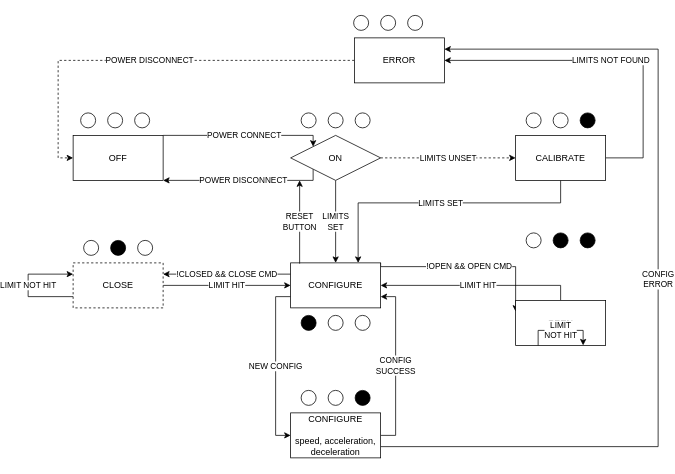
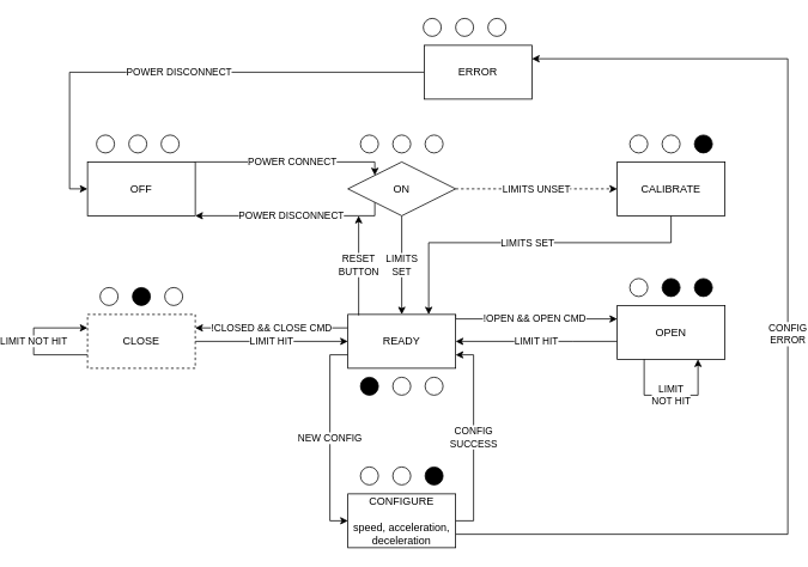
  <mxCell id="0" />
  <mxCell id="1" parent="0" />
  <mxCell id="2" value="POWER CONNECT" style="edgeStyle=orthogonalEdgeStyle;rounded=0;orthogonalLoop=1;jettySize=auto;html=1;exitX=1;exitY=0;exitDx=0;exitDy=0;entryX=0;entryY=0;entryDx=0;entryDy=0;" edge="1" parent="1" source="3" target="7"><mxGeometry relative="1" as="geometry"><Array as="points"><mxPoint x="310" y="180" /><mxPoint x="310" y="180" /></Array></mxGeometry></mxCell>
  <mxCell id="3" value="OFF" style="rounded=0;whiteSpace=wrap;html=1;" vertex="1" parent="1"><mxGeometry x="80" y="180" width="120" height="60" as="geometry" /></mxCell>
  <mxCell id="4" value="POWER DISCONNECT" style="edgeStyle=orthogonalEdgeStyle;rounded=0;orthogonalLoop=1;jettySize=auto;html=1;exitX=0;exitY=1;exitDx=0;exitDy=0;entryX=1;entryY=1;entryDx=0;entryDy=0;" edge="1" parent="1" source="7" target="3"><mxGeometry relative="1" as="geometry"><Array as="points"><mxPoint x="290" y="240" /><mxPoint x="290" y="240" /></Array></mxGeometry></mxCell>
  <mxCell id="5" value="LIMITS UNSET" style="edgeStyle=orthogonalEdgeStyle;rounded=0;orthogonalLoop=1;jettySize=auto;html=1;entryX=0;entryY=0.5;entryDx=0;entryDy=0;dashed=1;" edge="1" parent="1" source="7" target="10"><mxGeometry relative="1" as="geometry" /></mxCell>
  <mxCell id="6" value="LIMITS&lt;div&gt;SET&lt;/div&gt;" style="edgeStyle=orthogonalEdgeStyle;rounded=0;orthogonalLoop=1;jettySize=auto;html=1;" edge="1" parent="1" source="7" target="16"><mxGeometry relative="1" as="geometry" /></mxCell>
  <mxCell id="7" value="ON" style="rhombus;whiteSpace=wrap;html=1;" vertex="1" parent="1"><mxGeometry x="370" y="180" width="120" height="60" as="geometry" /></mxCell>
  <mxCell id="8" value="LIMITS SET" style="edgeStyle=orthogonalEdgeStyle;rounded=0;orthogonalLoop=1;jettySize=auto;html=1;entryX=0.75;entryY=0;entryDx=0;entryDy=0;" edge="1" parent="1" source="10" target="16"><mxGeometry relative="1" as="geometry"><Array as="points"><mxPoint x="730" y="270" /><mxPoint x="460" y="270" /></Array></mxGeometry></mxCell>
- <mxCell id="9" value="LIMITS NOT FOUND" style="edgeStyle=orthogonalEdgeStyle;rounded=0;orthogonalLoop=1;jettySize=auto;html=1;entryX=1;entryY=0.5;entryDx=0;entryDy=0;" edge="1" parent="1" source="10" target="12"><mxGeometry relative="1" as="geometry"><Array as="points"><mxPoint x="840" y="210" /><mxPoint x="840" y="80" /></Array></mxGeometry></mxCell>
  <mxCell id="10" value="CALIBRATE" style="rounded=0;whiteSpace=wrap;html=1;" vertex="1" parent="1"><mxGeometry x="670" y="180" width="120" height="60" as="geometry" /></mxCell>
- <mxCell id="11" value="POWER DISCONNECT" style="edgeStyle=orthogonalEdgeStyle;rounded=0;orthogonalLoop=1;jettySize=auto;html=1;entryX=0;entryY=0.5;entryDx=0;entryDy=0;dashed=1;" edge="1" parent="1" source="12" target="3"><mxGeometry relative="1" as="geometry" /></mxCell>
+ <mxCell id="11" value="POWER DISCONNECT" style="edgeStyle=orthogonalEdgeStyle;rounded=0;orthogonalLoop=1;jettySize=auto;html=1;entryX=0;entryY=0.5;entryDx=0;entryDy=0;" edge="1" parent="1" source="12" target="3"><mxGeometry relative="1" as="geometry" /></mxCell>
  <mxCell id="12" value="ERROR" style="rounded=0;whiteSpace=wrap;html=1;" vertex="1" parent="1"><mxGeometry x="455" y="50" width="120" height="60" as="geometry" /></mxCell>
  <mxCell id="13" value="NEW CONFIG" style="edgeStyle=orthogonalEdgeStyle;rounded=0;orthogonalLoop=1;jettySize=auto;html=1;exitX=0;exitY=0.75;exitDx=0;exitDy=0;entryX=0;entryY=0.5;entryDx=0;entryDy=0;" edge="1" parent="1" source="16" target="21"><mxGeometry relative="1" as="geometry" /></mxCell>
  <mxCell id="14" value="!CLOSED &amp;amp;&amp;amp; CLOSE CMD" style="edgeStyle=orthogonalEdgeStyle;rounded=0;orthogonalLoop=1;jettySize=auto;html=1;exitX=0;exitY=0.25;exitDx=0;exitDy=0;entryX=1;entryY=0.25;entryDx=0;entryDy=0;" edge="1" parent="1" source="16" target="23"><mxGeometry relative="1" as="geometry" /></mxCell>
  <mxCell id="15" value="!OPEN &amp;amp;&amp;amp; OPEN CMD" style="edgeStyle=orthogonalEdgeStyle;rounded=0;orthogonalLoop=1;jettySize=auto;html=1;exitX=1;exitY=0;exitDx=0;exitDy=0;entryX=0;entryY=0.25;entryDx=0;entryDy=0;" edge="1" parent="1" source="16" target="18"><mxGeometry relative="1" as="geometry"><Array as="points"><mxPoint x="490" y="355" /></Array></mxGeometry></mxCell>
- <mxCell id="16" value="CONFIGURE" style="rounded=0;whiteSpace=wrap;html=1;" vertex="1" parent="1"><mxGeometry x="370" y="350" width="120" height="60" as="geometry" /></mxCell>
+ <mxCell id="16" value="READY" style="rounded=0;whiteSpace=wrap;html=1;" vertex="1" parent="1"><mxGeometry x="370" y="350" width="120" height="60" as="geometry" /></mxCell>
  <mxCell id="17" value="LIMIT HIT" style="edgeStyle=orthogonalEdgeStyle;rounded=0;orthogonalLoop=1;jettySize=auto;html=1;entryX=1;entryY=0.5;entryDx=0;entryDy=0;" edge="1" parent="1" source="18" target="16"><mxGeometry relative="1" as="geometry"><Array as="points"><mxPoint x="620" y="380" /><mxPoint x="620" y="380" /></Array></mxGeometry></mxCell>
- <mxCell id="18" value="OPEN" style="rounded=0;whiteSpace=wrap;html=1;" vertex="1" parent="1"><mxGeometry x="670" y="400" width="120" height="60" as="geometry" /></mxCell>
+ <mxCell id="18" value="OPEN" style="rounded=0;whiteSpace=wrap;html=1;" vertex="1" parent="1"><mxGeometry x="670" y="340" width="120" height="60" as="geometry" /></mxCell>
  <mxCell id="19" value="CONFIG&lt;div&gt;SUCCESS&lt;/div&gt;" style="edgeStyle=orthogonalEdgeStyle;rounded=0;orthogonalLoop=1;jettySize=auto;html=1;entryX=1;entryY=0.75;entryDx=0;entryDy=0;exitX=1;exitY=0.5;exitDx=0;exitDy=0;" edge="1" parent="1" source="21" target="16"><mxGeometry relative="1" as="geometry" /></mxCell>
  <mxCell id="20" value="CONFIG&lt;div&gt;ERROR&lt;/div&gt;" style="edgeStyle=orthogonalEdgeStyle;rounded=0;orthogonalLoop=1;jettySize=auto;html=1;exitX=1;exitY=0.75;exitDx=0;exitDy=0;entryX=1;entryY=0.25;entryDx=0;entryDy=0;" edge="1" parent="1" source="21" target="12"><mxGeometry relative="1" as="geometry"><mxPoint x="870" y="110" as="targetPoint" /><Array as="points"><mxPoint x="860" y="595" /><mxPoint x="860" y="65" /></Array></mxGeometry></mxCell>
  <mxCell id="21" value="CONFIGURE&lt;div&gt;&lt;br&gt;&lt;/div&gt;&lt;div&gt;speed, acceleration, deceleration&lt;/div&gt;" style="rounded=0;whiteSpace=wrap;html=1;" vertex="1" parent="1"><mxGeometry x="370" y="550" width="120" height="60" as="geometry" /></mxCell>
  <mxCell id="22" value="LIMIT HIT" style="edgeStyle=orthogonalEdgeStyle;rounded=0;orthogonalLoop=1;jettySize=auto;html=1;entryX=0;entryY=0.5;entryDx=0;entryDy=0;" edge="1" parent="1" source="23" target="16"><mxGeometry relative="1" as="geometry" /></mxCell>
  <mxCell id="23" value="CLOSE" style="rounded=0;whiteSpace=wrap;html=1;dashed=1;" vertex="1" parent="1"><mxGeometry x="80" y="350" width="120" height="60" as="geometry" /></mxCell>
  <mxCell id="24" value="" style="ellipse;whiteSpace=wrap;html=1;aspect=fixed;" vertex="1" parent="1"><mxGeometry x="90" y="150" width="20" height="20" as="geometry" /></mxCell>
  <mxCell id="25" value="" style="ellipse;whiteSpace=wrap;html=1;aspect=fixed;" vertex="1" parent="1"><mxGeometry x="126" y="150" width="20" height="20" as="geometry" /></mxCell>
  <mxCell id="26" value="" style="ellipse;whiteSpace=wrap;html=1;aspect=fixed;" vertex="1" parent="1"><mxGeometry x="162" y="150" width="20" height="20" as="geometry" /></mxCell>
  <mxCell id="27" value="" style="ellipse;whiteSpace=wrap;html=1;aspect=fixed;" vertex="1" parent="1"><mxGeometry x="384" y="150" width="20" height="20" as="geometry" /></mxCell>
  <mxCell id="28" value="" style="ellipse;whiteSpace=wrap;html=1;aspect=fixed;" vertex="1" parent="1"><mxGeometry x="420" y="150" width="20" height="20" as="geometry" /></mxCell>
  <mxCell id="29" value="" style="ellipse;whiteSpace=wrap;html=1;aspect=fixed;fillColor=#FFFFFF;strokeColor=default;" vertex="1" parent="1"><mxGeometry x="456" y="150" width="20" height="20" as="geometry" /></mxCell>
  <mxCell id="30" value="" style="ellipse;whiteSpace=wrap;html=1;aspect=fixed;" vertex="1" parent="1"><mxGeometry x="684" y="150" width="20" height="20" as="geometry" /></mxCell>
  <mxCell id="31" value="" style="ellipse;whiteSpace=wrap;html=1;aspect=fixed;fillColor=#FFFFFF;" vertex="1" parent="1"><mxGeometry x="720" y="150" width="20" height="20" as="geometry" /></mxCell>
  <mxCell id="32" value="" style="ellipse;whiteSpace=wrap;html=1;aspect=fixed;fillColor=#000000;strokeColor=default;" vertex="1" parent="1"><mxGeometry x="756" y="150" width="20" height="20" as="geometry" /></mxCell>
  <mxCell id="33" value="" style="ellipse;whiteSpace=wrap;html=1;aspect=fixed;fillColor=#FFFFFF;" vertex="1" parent="1"><mxGeometry x="454" y="20" width="20" height="20" as="geometry" /></mxCell>
  <mxCell id="34" value="" style="ellipse;whiteSpace=wrap;html=1;aspect=fixed;fillColor=#FFFFFF;" vertex="1" parent="1"><mxGeometry x="490" y="20" width="20" height="20" as="geometry" /></mxCell>
  <mxCell id="35" value="" style="ellipse;whiteSpace=wrap;html=1;aspect=fixed;fillColor=#FFFFFF;strokeColor=default;" vertex="1" parent="1"><mxGeometry x="526" y="20" width="20" height="20" as="geometry" /></mxCell>
  <mxCell id="36" value="RESET&lt;div&gt;BUTTON&lt;/div&gt;" style="edgeStyle=orthogonalEdgeStyle;rounded=0;orthogonalLoop=1;jettySize=auto;html=1;exitX=0.1;exitY=0.017;exitDx=0;exitDy=0;entryX=0.1;entryY=1;entryDx=0;entryDy=0;entryPerimeter=0;exitPerimeter=0;" edge="1" parent="1" source="16" target="7"><mxGeometry relative="1" as="geometry" /></mxCell>
  <mxCell id="37" value="" style="ellipse;whiteSpace=wrap;html=1;aspect=fixed;fillColor=#000000;" vertex="1" parent="1"><mxGeometry x="384" y="420" width="20" height="20" as="geometry" /></mxCell>
  <mxCell id="38" value="" style="ellipse;whiteSpace=wrap;html=1;aspect=fixed;fillColor=#FFFFFF;" vertex="1" parent="1"><mxGeometry x="420" y="420" width="20" height="20" as="geometry" /></mxCell>
  <mxCell id="39" value="" style="ellipse;whiteSpace=wrap;html=1;aspect=fixed;fillColor=#FFFFFF;strokeColor=default;" vertex="1" parent="1"><mxGeometry x="456" y="420" width="20" height="20" as="geometry" /></mxCell>
  <mxCell id="40" value="LIMIT NOT HIT" style="edgeStyle=orthogonalEdgeStyle;rounded=0;orthogonalLoop=1;jettySize=auto;html=1;entryX=0;entryY=0.25;entryDx=0;entryDy=0;exitX=0;exitY=0.75;exitDx=0;exitDy=0;" edge="1" parent="1" source="23" target="23"><mxGeometry relative="1" as="geometry"><Array as="points"><mxPoint x="20" y="395" /><mxPoint x="20" y="365" /></Array></mxGeometry></mxCell>
  <mxCell id="41" value="" style="ellipse;whiteSpace=wrap;html=1;aspect=fixed;fillColor=#FFFFFF;" vertex="1" parent="1"><mxGeometry x="94" y="320" width="20" height="20" as="geometry" /></mxCell>
  <mxCell id="42" value="" style="ellipse;whiteSpace=wrap;html=1;aspect=fixed;fillColor=#000000;" vertex="1" parent="1"><mxGeometry x="130" y="320" width="20" height="20" as="geometry" /></mxCell>
  <mxCell id="43" value="" style="ellipse;whiteSpace=wrap;html=1;aspect=fixed;fillColor=#FFFFFF;strokeColor=default;" vertex="1" parent="1"><mxGeometry x="166" y="320" width="20" height="20" as="geometry" /></mxCell>
  <mxCell id="44" value="" style="ellipse;whiteSpace=wrap;html=1;aspect=fixed;fillColor=#FFFFFF;" vertex="1" parent="1"><mxGeometry x="684" y="310" width="20" height="20" as="geometry" /></mxCell>
  <mxCell id="45" value="" style="ellipse;whiteSpace=wrap;html=1;aspect=fixed;fillColor=#000000;" vertex="1" parent="1"><mxGeometry x="720" y="310" width="20" height="20" as="geometry" /></mxCell>
  <mxCell id="46" value="" style="ellipse;whiteSpace=wrap;html=1;aspect=fixed;fillColor=#000000;strokeColor=default;" vertex="1" parent="1"><mxGeometry x="756" y="310" width="20" height="20" as="geometry" /></mxCell>
  <mxCell id="47" value="LIMIT&lt;div&gt;NOT HIT&lt;/div&gt;" style="edgeStyle=orthogonalEdgeStyle;rounded=0;orthogonalLoop=1;jettySize=auto;html=1;exitX=0.25;exitY=1;exitDx=0;exitDy=0;entryX=0.75;entryY=1;entryDx=0;entryDy=0;" edge="1" parent="1" source="18" target="18"><mxGeometry relative="1" as="geometry"><Array as="points"><mxPoint x="700" y="440" /><mxPoint x="760" y="440" /></Array></mxGeometry></mxCell>
  <mxCell id="48" value="" style="ellipse;whiteSpace=wrap;html=1;aspect=fixed;fillColor=#FFFFFF;" vertex="1" parent="1"><mxGeometry x="384" y="520" width="20" height="20" as="geometry" /></mxCell>
  <mxCell id="49" value="" style="ellipse;whiteSpace=wrap;html=1;aspect=fixed;fillColor=#FFFFFF;" vertex="1" parent="1"><mxGeometry x="420" y="520" width="20" height="20" as="geometry" /></mxCell>
  <mxCell id="50" value="" style="ellipse;whiteSpace=wrap;html=1;aspect=fixed;fillColor=#000000;strokeColor=default;" vertex="1" parent="1"><mxGeometry x="456" y="520" width="20" height="20" as="geometry" /></mxCell>
